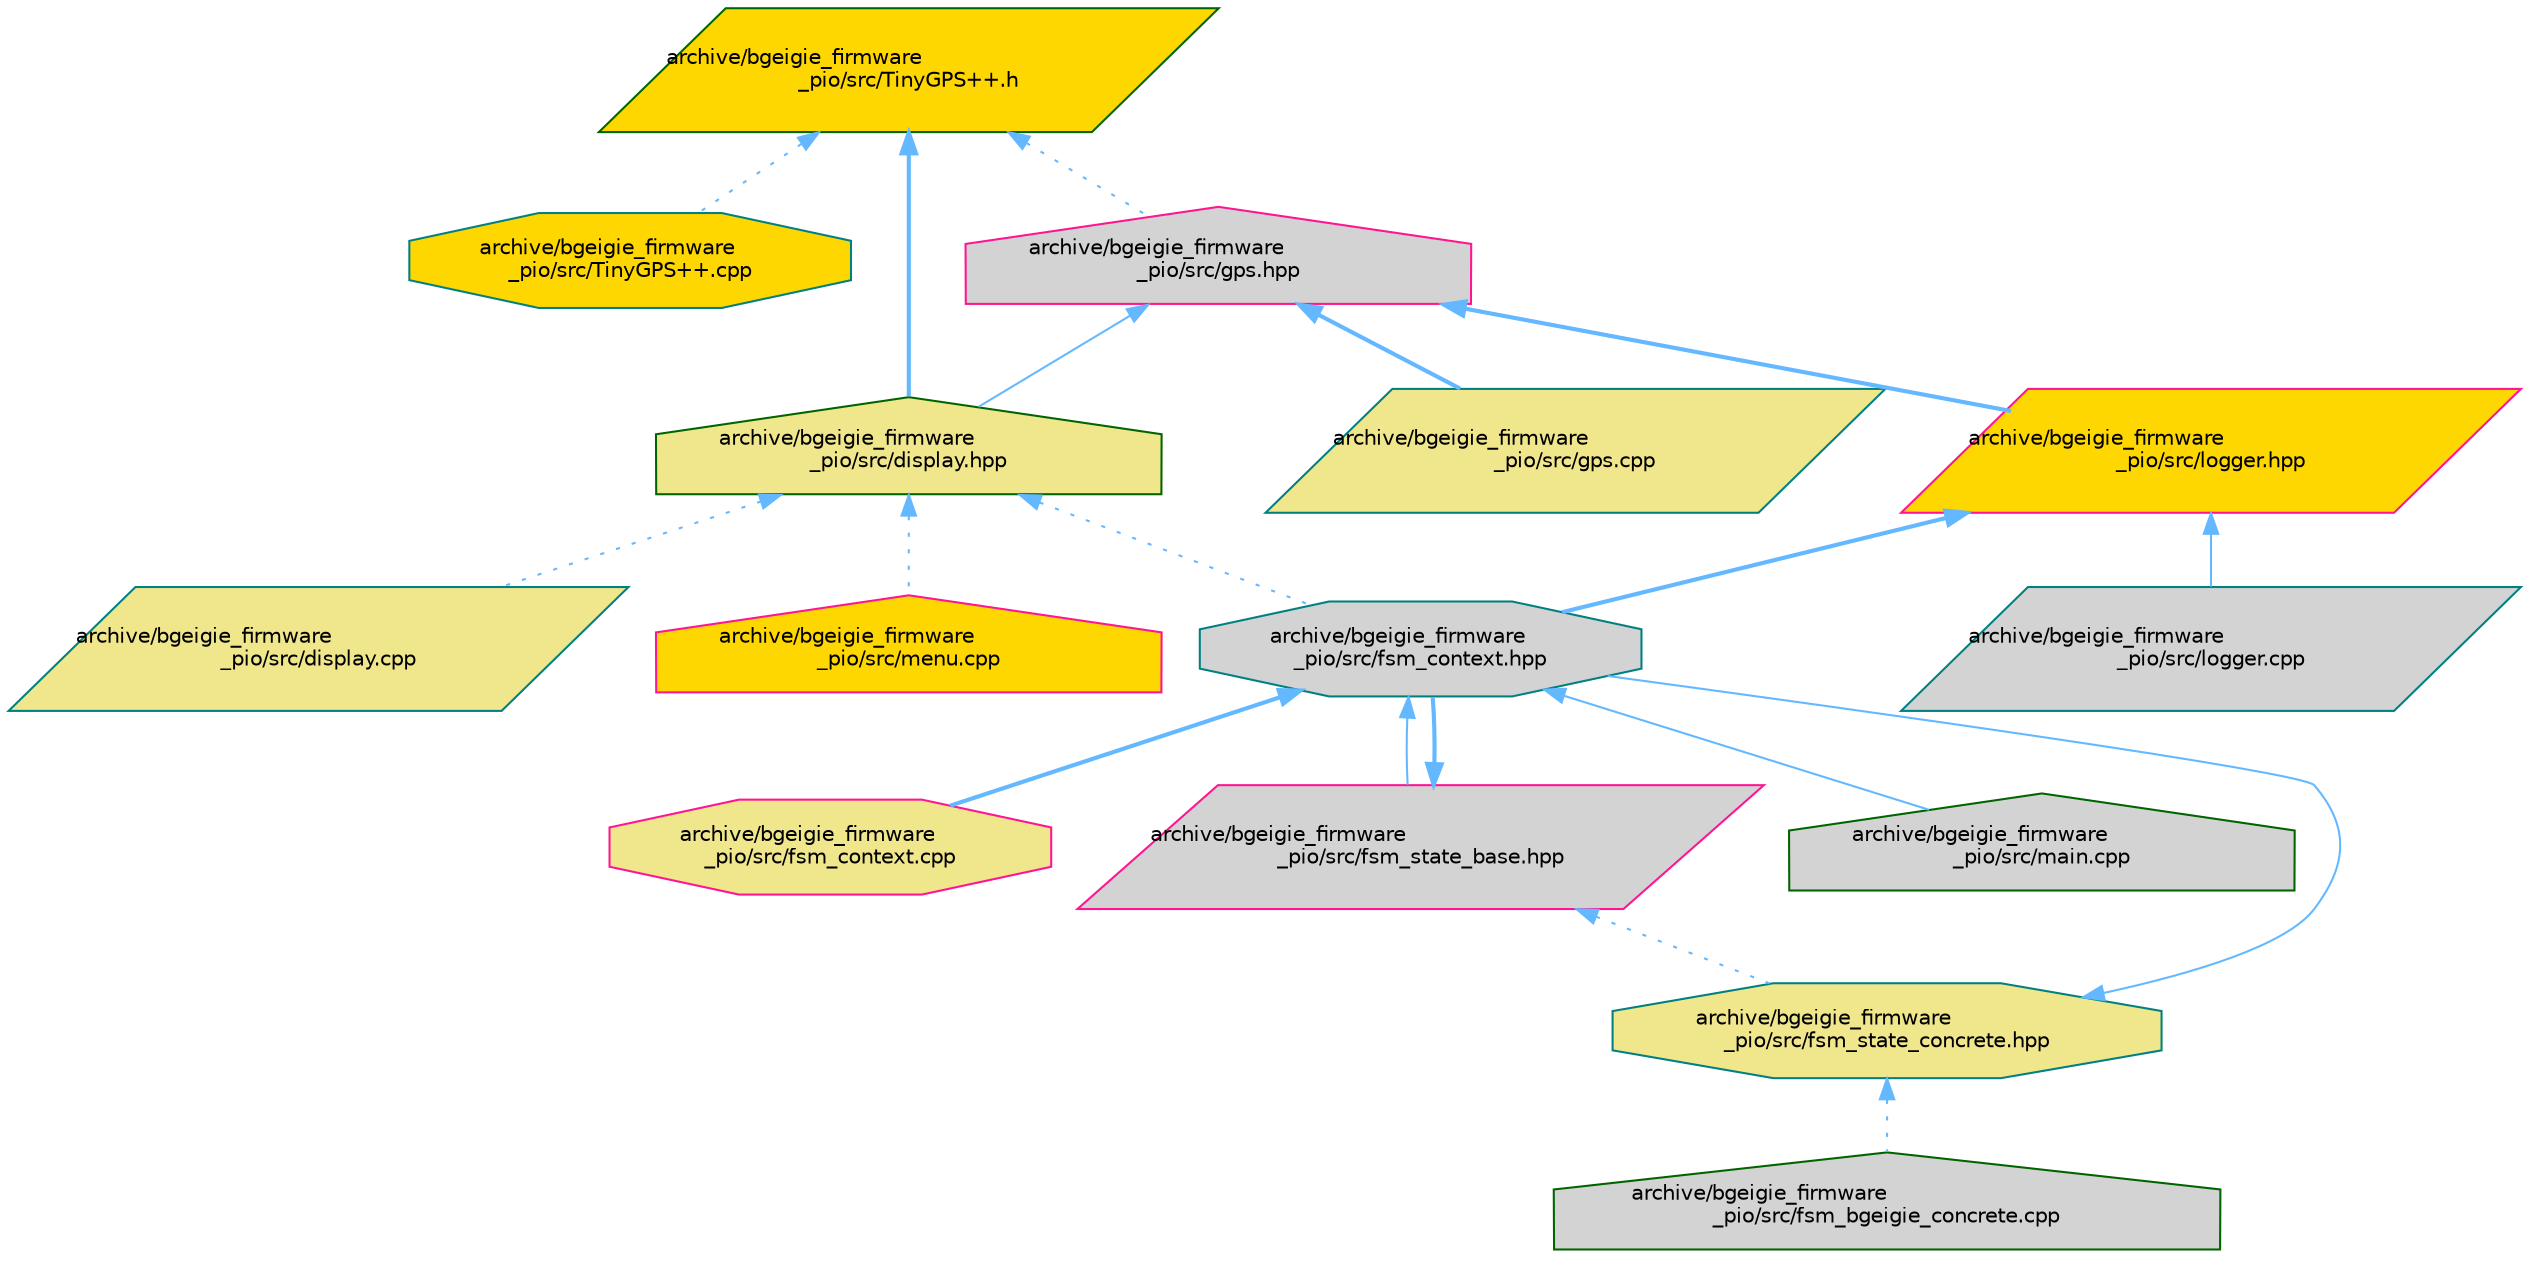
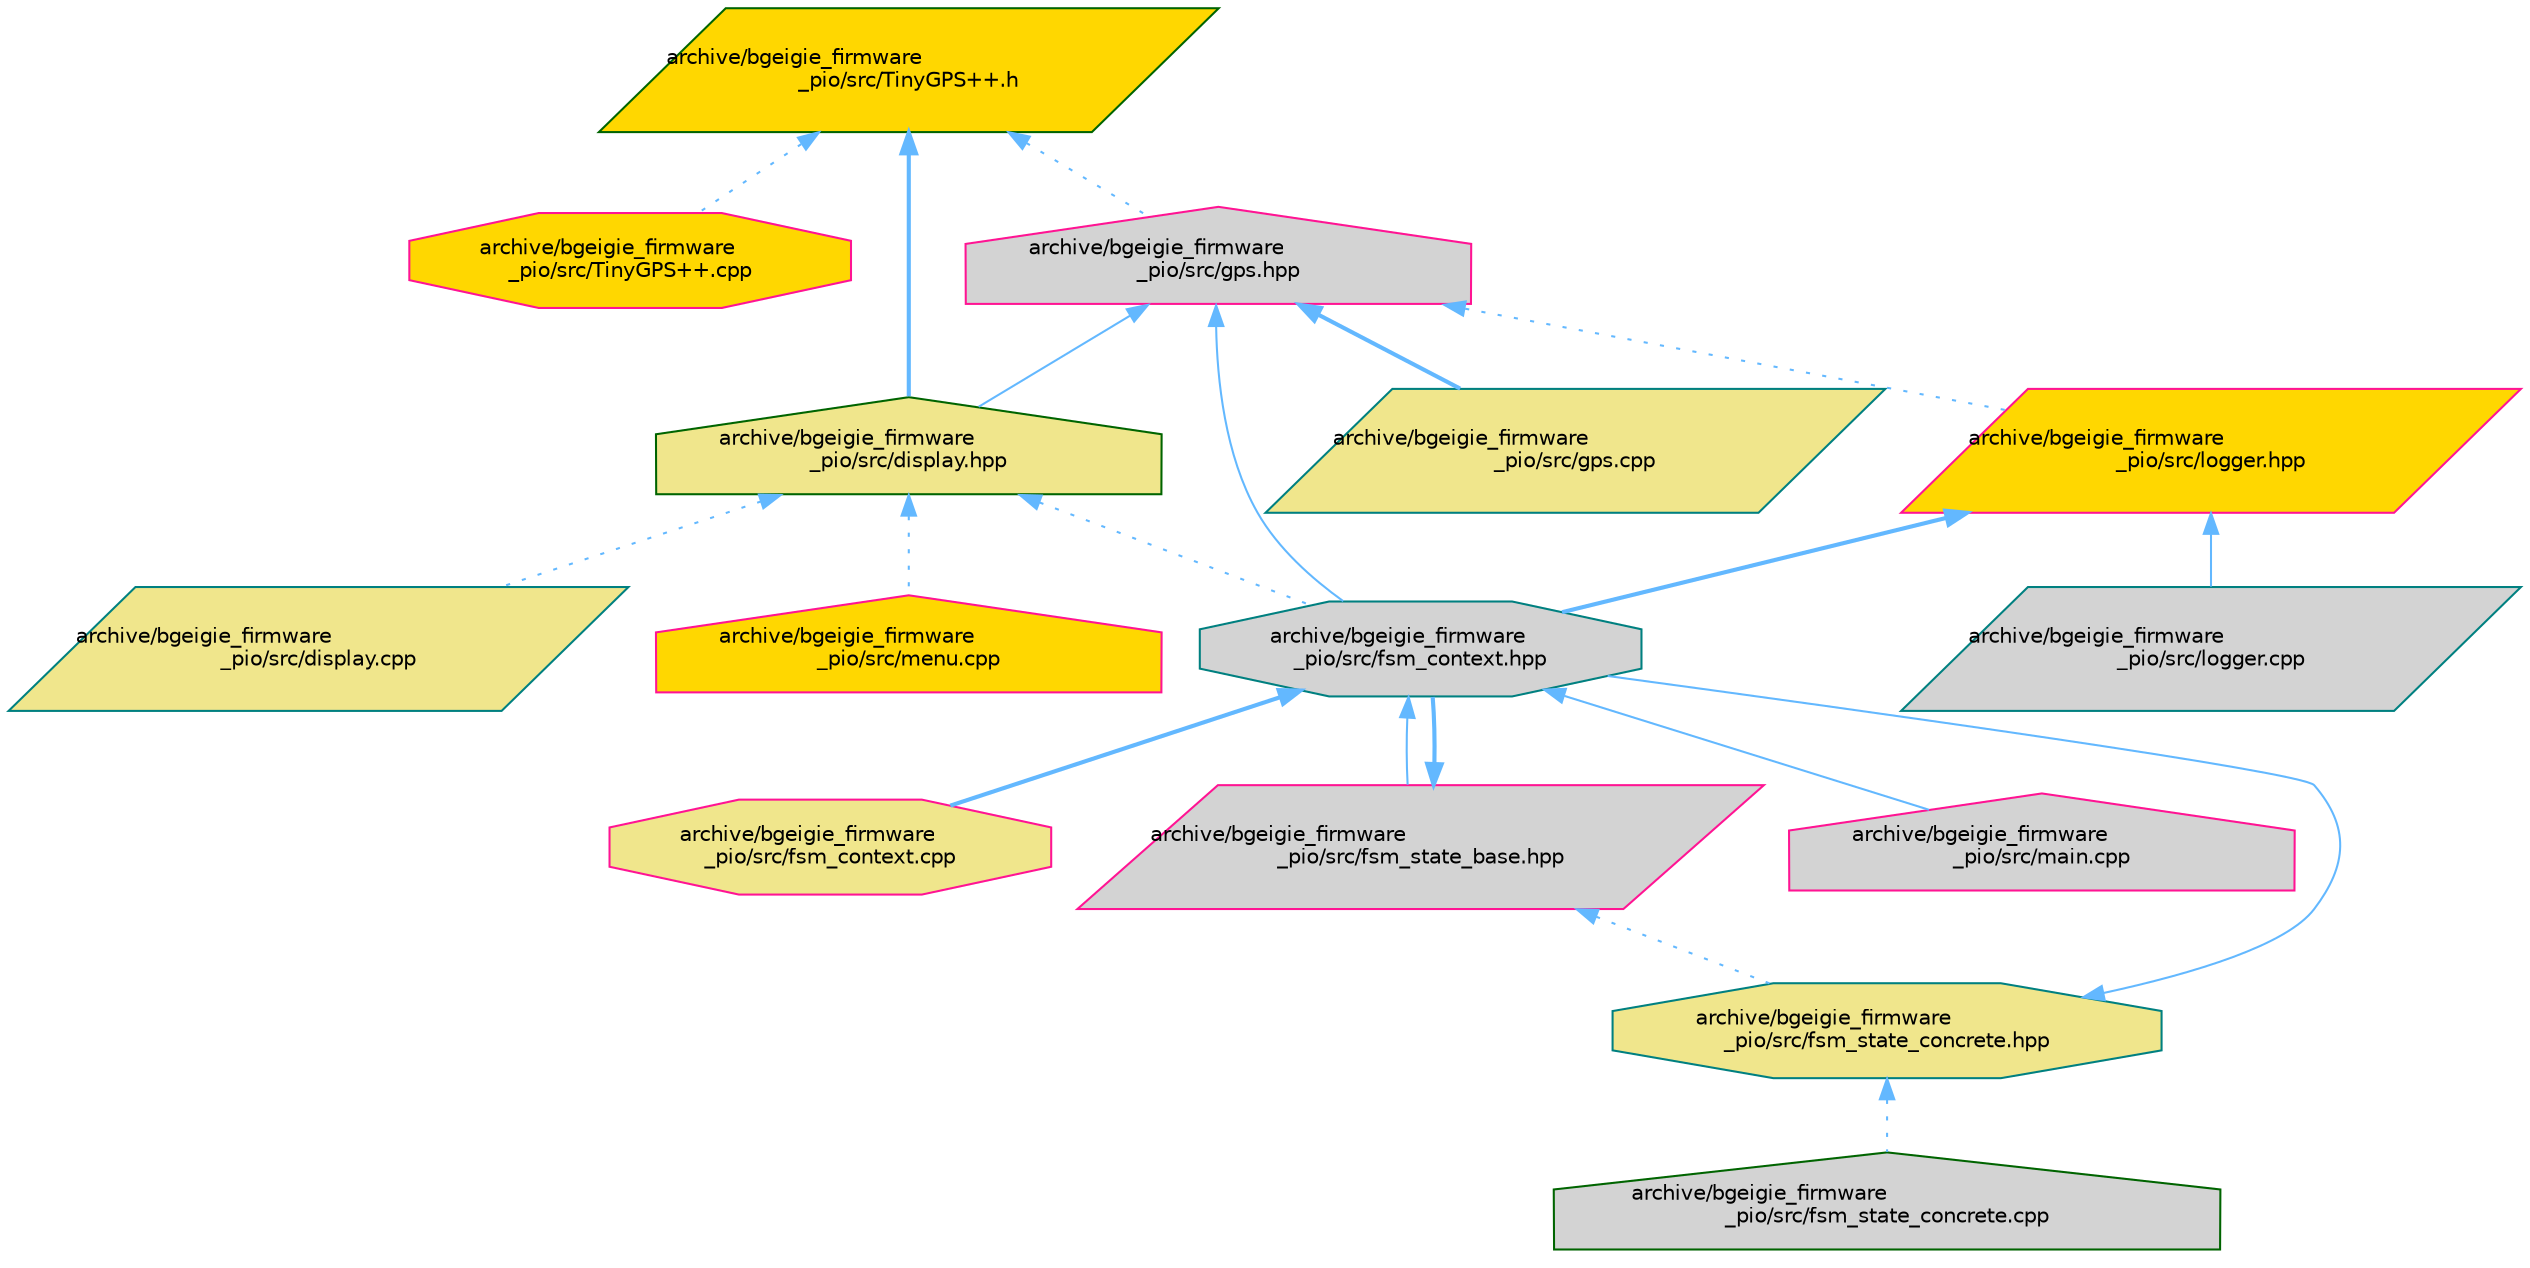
  digraph {
    node [color=teal fillcolor=lightgrey fontname=Helvetica fontsize=10 shape=parallelogram style=filled]
    edge [color=steelblue1 dir=back fontname=Helvetica fontsize=10 labelfontname=Helvetica labelfontsize=10 style=dotted]
    n1 [color=darkgreen fillcolor=gold fontcolor=black height=0.2 label="archive/bgeigie_firmware\l_pio/src/TinyGPS++.h" width=0.4]
-   n2 [fillcolor=gold height=0.2 label="archive/bgeigie_firmware\l_pio/src/TinyGPS++.cpp" shape=octagon width=0.4]
+   n2 [color=deeppink fillcolor=gold height=0.2 label="archive/bgeigie_firmware\l_pio/src/TinyGPS++.cpp" shape=octagon width=0.4]
    n3 [color=darkgreen fillcolor=khaki height=0.2 label="archive/bgeigie_firmware\l_pio/src/display.hpp" shape=house width=0.4]
    n4 [color=deeppink height=0.2 label="archive/bgeigie_firmware\l_pio/src/gps.hpp" shape=house width=0.4]
    n5 [fillcolor=khaki height=0.2 label="archive/bgeigie_firmware\l_pio/src/display.cpp" width=0.4]
    n6 [height=0.2 label="archive/bgeigie_firmware\l_pio/src/fsm_context.hpp" shape=octagon width=0.4]
    n7 [color=deeppink fillcolor=gold height=0.2 label="archive/bgeigie_firmware\l_pio/src/menu.cpp" shape=house width=0.4]
    n8 [fillcolor=khaki height=0.2 label="archive/bgeigie_firmware\l_pio/src/gps.cpp" width=0.4]
    n9 [color=deeppink fillcolor=gold height=0.2 label="archive/bgeigie_firmware\l_pio/src/logger.hpp" width=0.4]
    n10 [color=deeppink fillcolor=khaki height=0.2 label="archive/bgeigie_firmware\l_pio/src/fsm_context.cpp" shape=octagon width=0.4]
    n11 [color=deeppink height=0.2 label="archive/bgeigie_firmware\l_pio/src/fsm_state_base.hpp" width=0.4]
-   n12 [color=darkgreen height=0.2 label="archive/bgeigie_firmware\l_pio/src/main.cpp" shape=house width=0.4]
+   n12 [color=deeppink height=0.2 label="archive/bgeigie_firmware\l_pio/src/main.cpp" shape=house width=0.4]
    n13 [fillcolor=khaki height=0.2 label="archive/bgeigie_firmware\l_pio/src/fsm_state_concrete.hpp" shape=octagon width=0.4]
-   n14 [color=darkgreen height=0.2 label="archive/bgeigie_firmware\l_pio/src/fsm_bgeigie_concrete.cpp" shape=house width=0.4]
+   n14 [color=darkgreen height=0.2 label="archive/bgeigie_firmware\l_pio/src/fsm_state_concrete.cpp" shape=house width=0.4]
    n15 [height=0.2 label="archive/bgeigie_firmware\l_pio/src/logger.cpp" width=0.4]
    n1 -> n2
    n1 -> n3 [style=bold]
    n1 -> n4
    n3 -> n5
    n3 -> n6
    n3 -> n7
    n4 -> n3 [style=solid]
+   n4 -> n6 [style=solid]
    n4 -> n8 [style=bold]
-   n4 -> n9 [style=bold]
+   n4 -> n9
    n6 -> n10 [style=bold]
    n6 -> n11 [style=solid]
    n6 -> n12 [style=solid]
    n9 -> n6 [style=bold]
    n9 -> n15 [style=solid]
    n11 -> n6 [style=bold]
    n11 -> n13
    n13 -> n6 [style=solid]
    n13 -> n14
  }
